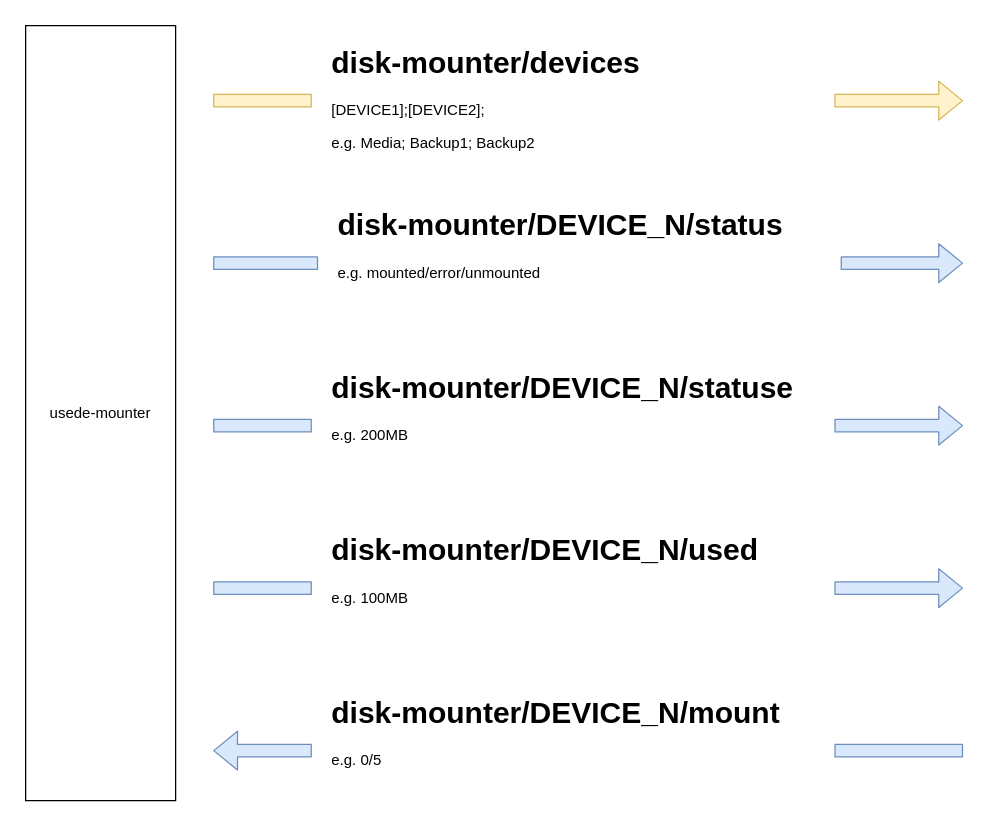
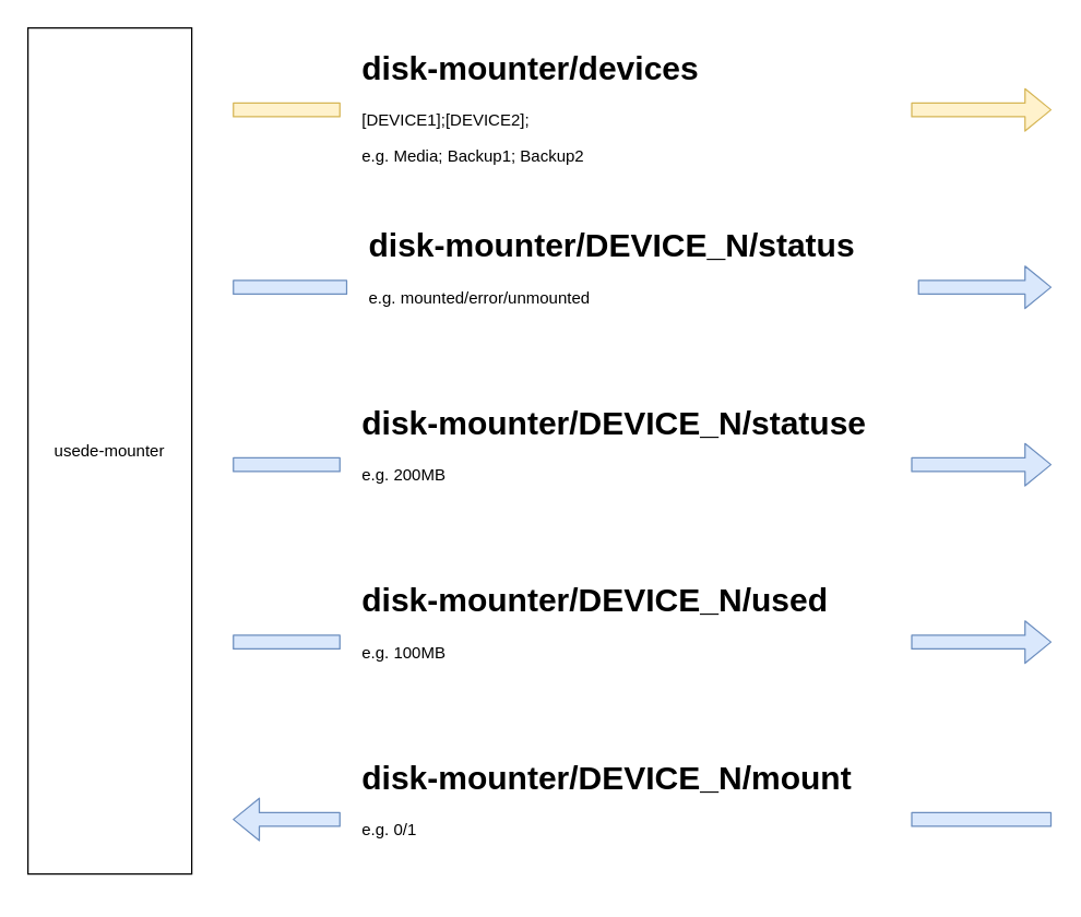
  <mxCell id="0" />
  <mxCell id="1" parent="0" />
  <mxCell id="2" value="usede-mounter" style="rounded=0;whiteSpace=wrap;html=1;" parent="1" vertex="1"><mxGeometry x="20" y="20" width="120" height="620" as="geometry" /></mxCell>
  <mxCell id="3" value="" style="shape=flexArrow;endArrow=classic;html=1;startArrow=none;fillColor=#fff2cc;strokeColor=#d6b656;" parent="1" source="4" edge="1"><mxGeometry width="50" height="50" relative="1" as="geometry"><mxPoint x="175" y="80" as="sourcePoint" /><mxPoint x="770" y="80" as="targetPoint" /></mxGeometry></mxCell>
  <mxCell id="4" value="&lt;h1&gt;disk-mounter/devices&lt;/h1&gt;&lt;p&gt;&lt;span&gt;[DEVICE1];[DEVICE2];&lt;/span&gt;&lt;/p&gt;&lt;p&gt;&lt;span&gt;e.g. Media; Backup1; Backup2&lt;/span&gt;&lt;br&gt;&lt;/p&gt;" style="text;html=1;strokeColor=none;fillColor=none;spacing=5;spacingTop=-20;whiteSpace=wrap;overflow=hidden;rounded=0;align=left;spacingLeft=11;" parent="1" vertex="1"><mxGeometry x="249" y="30" width="418" height="100" as="geometry" /></mxCell>
  <mxCell id="5" value="" style="shape=flexArrow;endArrow=none;html=1;fillColor=#fff2cc;strokeColor=#d6b656;" parent="1" target="4" edge="1"><mxGeometry width="50" height="50" relative="1" as="geometry"><mxPoint x="170" y="80" as="sourcePoint" /><mxPoint x="565" y="80" as="targetPoint" /></mxGeometry></mxCell>
  <mxCell id="6" value="" style="shape=flexArrow;endArrow=classic;html=1;startArrow=none;fillColor=#dae8fc;strokeColor=#6c8ebf;" parent="1" source="7" edge="1"><mxGeometry width="50" height="50" relative="1" as="geometry"><mxPoint x="180" y="240" as="sourcePoint" /><mxPoint x="770" y="210" as="targetPoint" /></mxGeometry></mxCell>
  <mxCell id="7" value="&lt;h1&gt;disk-mounter/DEVICE_N/status&lt;/h1&gt;&lt;p&gt;e.g. mounted/error/unmounted&lt;/p&gt;" style="text;html=1;strokeColor=none;fillColor=none;spacing=5;spacingTop=-20;whiteSpace=wrap;overflow=hidden;rounded=0;align=left;spacingLeft=11;" parent="1" vertex="1"><mxGeometry x="254" y="160" width="418" height="100" as="geometry" /></mxCell>
  <mxCell id="8" value="" style="shape=flexArrow;endArrow=none;html=1;fillColor=#dae8fc;strokeColor=#6c8ebf;" parent="1" target="7" edge="1"><mxGeometry width="50" height="50" relative="1" as="geometry"><mxPoint x="170" y="210" as="sourcePoint" /><mxPoint x="570" y="240" as="targetPoint" /></mxGeometry></mxCell>
  <mxCell id="9" value="" style="shape=flexArrow;endArrow=classic;html=1;startArrow=none;fillColor=#dae8fc;strokeColor=#6c8ebf;" parent="1" source="10" edge="1"><mxGeometry width="50" height="50" relative="1" as="geometry"><mxPoint x="180" y="356" as="sourcePoint" /><mxPoint x="770" y="340" as="targetPoint" /></mxGeometry></mxCell>
  <mxCell id="10" value="&lt;h1&gt;disk-mounter/DEVICE_N/statuse&lt;/h1&gt;&lt;p&gt;e.g. 200MB&lt;/p&gt;" style="text;html=1;strokeColor=none;fillColor=none;spacing=5;spacingTop=-20;whiteSpace=wrap;overflow=hidden;rounded=0;align=left;spacingLeft=11;" parent="1" vertex="1"><mxGeometry x="249" y="290" width="418" height="100" as="geometry" /></mxCell>
  <mxCell id="11" value="" style="shape=flexArrow;endArrow=none;html=1;fillColor=#dae8fc;strokeColor=#6c8ebf;" parent="1" target="10" edge="1"><mxGeometry width="50" height="50" relative="1" as="geometry"><mxPoint x="170" y="340" as="sourcePoint" /><mxPoint x="570" y="356" as="targetPoint" /></mxGeometry></mxCell>
  <mxCell id="12" value="" style="shape=flexArrow;endArrow=classic;html=1;startArrow=none;fillColor=#dae8fc;strokeColor=#6c8ebf;" parent="1" source="13" edge="1"><mxGeometry width="50" height="50" relative="1" as="geometry"><mxPoint x="180" y="470" as="sourcePoint" /><mxPoint x="770" y="470" as="targetPoint" /></mxGeometry></mxCell>
  <mxCell id="13" value="&lt;h1&gt;disk-mounter/DEVICE_N/used&lt;/h1&gt;&lt;p&gt;e.g. 100MB&lt;/p&gt;" style="text;html=1;strokeColor=none;fillColor=none;spacing=5;spacingTop=-20;whiteSpace=wrap;overflow=hidden;rounded=0;align=left;spacingLeft=11;" parent="1" vertex="1"><mxGeometry x="249" y="420" width="418" height="100" as="geometry" /></mxCell>
  <mxCell id="14" value="" style="shape=flexArrow;endArrow=none;html=1;fillColor=#dae8fc;strokeColor=#6c8ebf;" parent="1" target="13" edge="1"><mxGeometry width="50" height="50" relative="1" as="geometry"><mxPoint x="170" y="470" as="sourcePoint" /><mxPoint x="570" y="470" as="targetPoint" /></mxGeometry></mxCell>
  <mxCell id="15" value="" style="shape=flexArrow;endArrow=none;html=1;startArrow=none;endFill=0;fillColor=#dae8fc;strokeColor=#6c8ebf;" parent="1" source="16" edge="1"><mxGeometry width="50" height="50" relative="1" as="geometry"><mxPoint x="170" y="600" as="sourcePoint" /><mxPoint x="770" y="600" as="targetPoint" /></mxGeometry></mxCell>
- <mxCell id="16" value="&lt;h1&gt;disk-mounter/DEVICE_N/mount&lt;/h1&gt;&lt;p&gt;e.g. 0/5&lt;/p&gt;" style="text;html=1;strokeColor=none;fillColor=none;spacing=5;spacingTop=-20;whiteSpace=wrap;overflow=hidden;rounded=0;align=left;spacingLeft=11;" parent="1" vertex="1"><mxGeometry x="249" y="550" width="418" height="100" as="geometry" /></mxCell>
+ <mxCell id="16" value="&lt;h1&gt;disk-mounter/DEVICE_N/mount&lt;/h1&gt;&lt;p&gt;e.g. 0/1&lt;/p&gt;" style="text;html=1;strokeColor=none;fillColor=none;spacing=5;spacingTop=-20;whiteSpace=wrap;overflow=hidden;rounded=0;align=left;spacingLeft=11;" parent="1" vertex="1"><mxGeometry x="249" y="550" width="418" height="100" as="geometry" /></mxCell>
  <mxCell id="17" value="" style="shape=flexArrow;endArrow=none;html=1;startArrow=block;endFill=0;fillColor=#dae8fc;strokeColor=#6c8ebf;" parent="1" target="16" edge="1"><mxGeometry width="50" height="50" relative="1" as="geometry"><mxPoint x="170" y="600" as="sourcePoint" /><mxPoint x="770" y="600" as="targetPoint" /></mxGeometry></mxCell>
